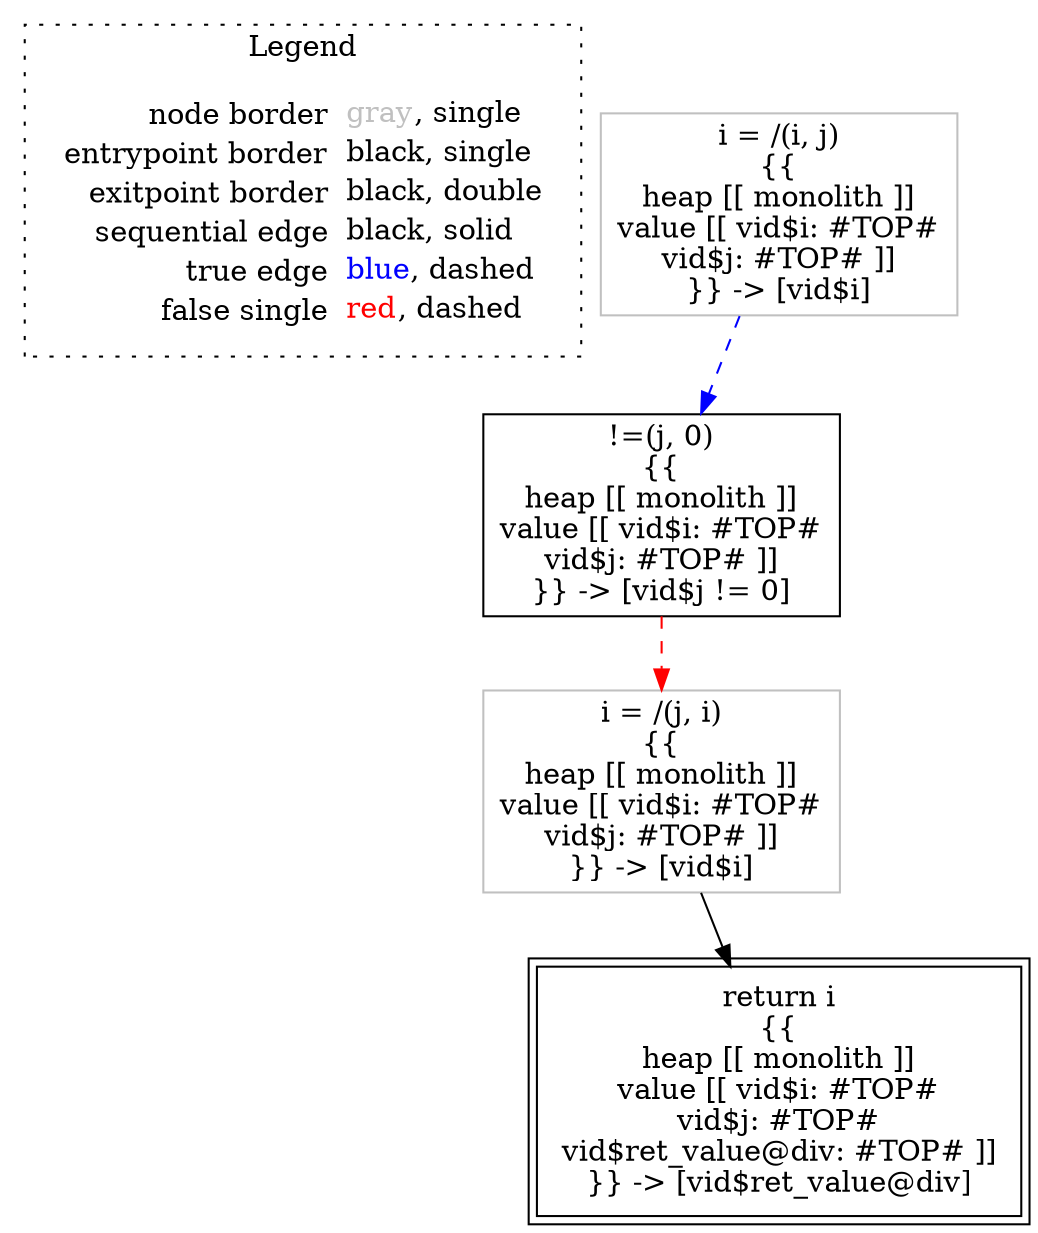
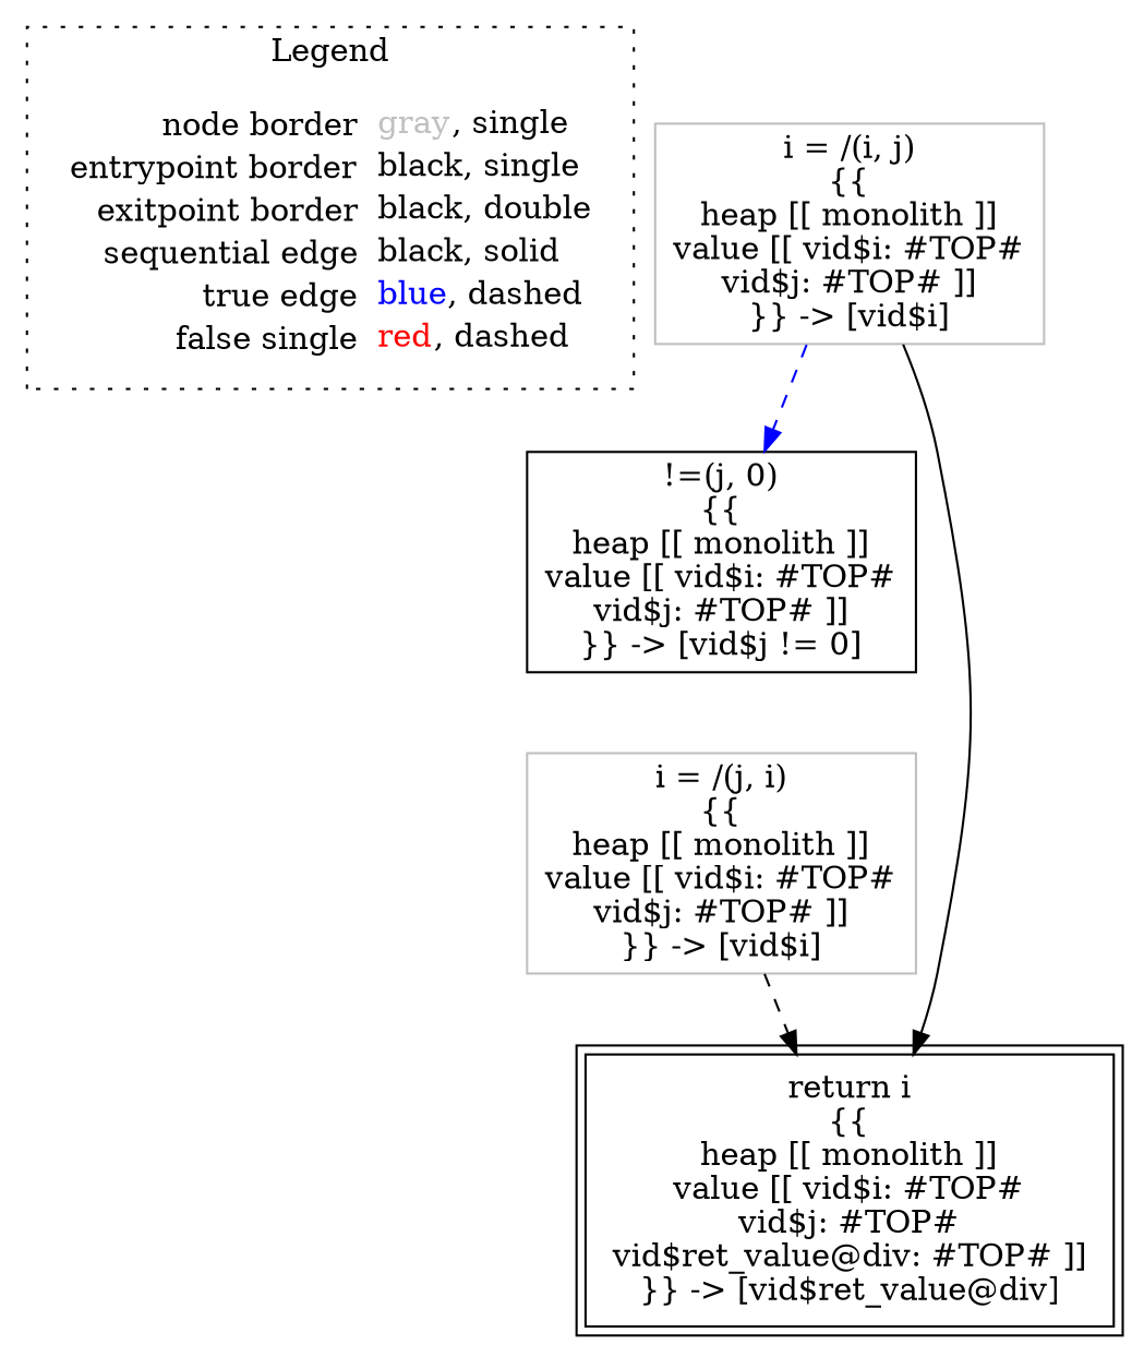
  digraph {
    node [shape=rect color=black]
    edge [color=black]
    n1 [label=<<table border="0" cellpadding="2" cellspacing="0" cellborder="0"><tr><td align="right">node border&nbsp;</td><td align="left"><font color="gray">gray</font>, single</td></tr><tr><td align="right">entrypoint border&nbsp;</td><td align="left"><font color="black">black</font>, single</td></tr><tr><td align="right">exitpoint border&nbsp;</td><td align="left"><font color="black">black</font>, double</td></tr><tr><td align="right">sequential edge&nbsp;</td><td align="left"><font color="black">black</font>, solid</td></tr><tr><td align="right">true edge&nbsp;</td><td align="left"><font color="blue">blue</font>, dashed</td></tr><tr><td align="right">false single&nbsp;</td><td align="left"><font color="red">red</font>, dashed</td></tr></table>> shape=plaintext color=""]
    n2 [label=<!=(j, 0)<BR/>{{<BR/>heap [[ monolith ]]<BR/>value [[ vid$i: #TOP#<BR/>vid$j: #TOP# ]]<BR/>}} -&gt; [vid$j != 0]>]
    n3 [color=gray label=<i = /(j, i)<BR/>{{<BR/>heap [[ monolith ]]<BR/>value [[ vid$i: #TOP#<BR/>vid$j: #TOP# ]]<BR/>}} -&gt; [vid$i]>]
    n4 [color=gray label=<i = /(i, j)<BR/>{{<BR/>heap [[ monolith ]]<BR/>value [[ vid$i: #TOP#<BR/>vid$j: #TOP# ]]<BR/>}} -&gt; [vid$i]>]
    n5 [label=<return i<BR/>{{<BR/>heap [[ monolith ]]<BR/>value [[ vid$i: #TOP#<BR/>vid$j: #TOP#<BR/>vid$ret_value@div: #TOP# ]]<BR/>}} -&gt; [vid$ret_value@div]> peripheries=2]
    subgraph cluster_1 {
      label=Legend
      style=dotted
      n1
    }
-   n2 -> n3 [color=red style=dashed]
-   n3 -> n5
+   n3 -> n5 [style=dashed]
    n4 -> n2 [color=blue style=dashed]
+   n4 -> n5
  }
